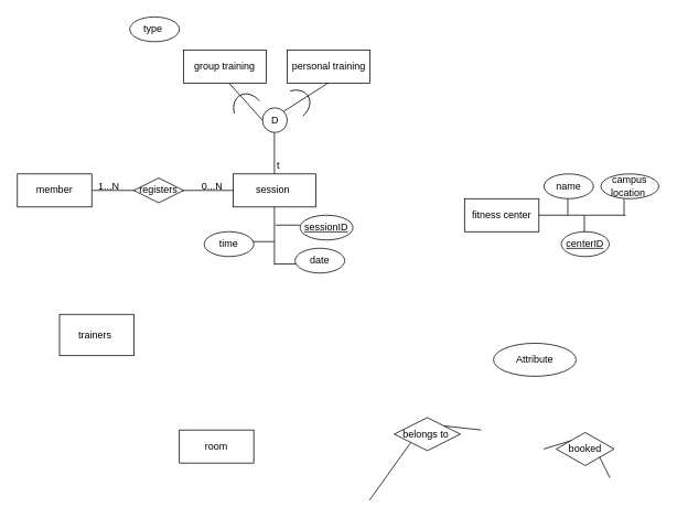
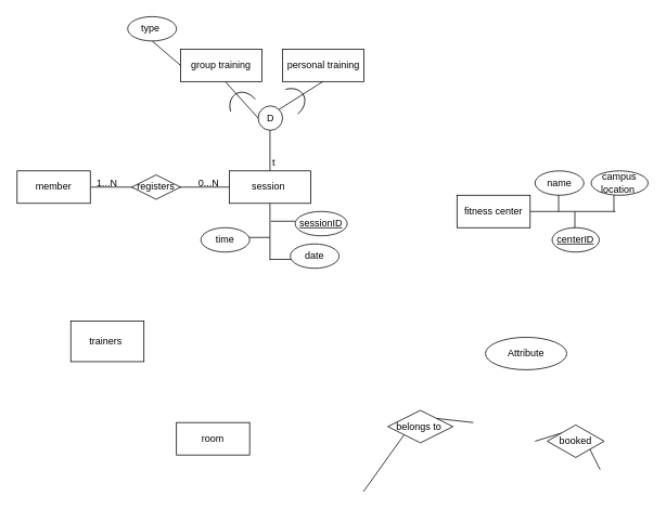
  <mxCell id="0" />
  <mxCell id="1" parent="0" />
  <mxCell id="2" value="member" style="rounded=0;whiteSpace=wrap;html=1;" vertex="1" parent="1"><mxGeometry x="20" y="210" width="90" height="40" as="geometry" /></mxCell>
  <mxCell id="3" value="session&amp;nbsp;" style="whiteSpace=wrap;html=1;" vertex="1" parent="1"><mxGeometry x="281" y="210" width="100" height="40" as="geometry" /></mxCell>
  <mxCell id="4" value="room" style="whiteSpace=wrap;html=1;" vertex="1" parent="1"><mxGeometry x="216" y="520" width="90" height="40" as="geometry" /></mxCell>
- <mxCell id="5" value="trainers&amp;nbsp;&lt;br&gt;" style="whiteSpace=wrap;html=1;" vertex="1" parent="1"><mxGeometry x="71" y="380" width="90" height="50" as="geometry" /></mxCell>
+ <mxCell id="5" value="trainers&amp;nbsp;&lt;br&gt;" style="whiteSpace=wrap;html=1;" vertex="1" parent="1"><mxGeometry x="86" y="395" width="90" height="50" as="geometry" /></mxCell>
  <mxCell id="6" value="" style="endArrow=none;html=1;rounded=0;exitX=1;exitY=0.5;exitDx=0;exitDy=0;entryX=0;entryY=0.5;entryDx=0;entryDy=0;" edge="1" parent="1" target="3"><mxGeometry width="50" height="50" relative="1" as="geometry"><mxPoint x="111" y="230" as="sourcePoint" /><mxPoint x="181" y="210" as="targetPoint" /></mxGeometry></mxCell>
  <mxCell id="7" value="registers" style="shape=rhombus;perimeter=rhombusPerimeter;whiteSpace=wrap;html=1;align=center;" vertex="1" parent="1"><mxGeometry x="161" y="215" width="60" height="30" as="geometry" /></mxCell>
  <mxCell id="8" value="1...N" style="text;html=1;strokeColor=none;fillColor=none;align=center;verticalAlign=middle;whiteSpace=wrap;rounded=0;" vertex="1" parent="1"><mxGeometry x="106" y="210" width="50" height="30" as="geometry" /></mxCell>
  <mxCell id="9" value="0...N" style="text;html=1;strokeColor=none;fillColor=none;align=center;verticalAlign=middle;whiteSpace=wrap;rounded=0;" vertex="1" parent="1"><mxGeometry x="231" y="210" width="50" height="30" as="geometry" /></mxCell>
  <mxCell id="10" value="fitness center" style="rounded=0;whiteSpace=wrap;html=1;" vertex="1" parent="1"><mxGeometry x="561" y="240" width="90" height="40" as="geometry" /></mxCell>
  <mxCell id="11" value="Attribute" style="ellipse;whiteSpace=wrap;html=1;align=center;" vertex="1" parent="1"><mxGeometry x="596" y="415" width="100" height="40" as="geometry" /></mxCell>
  <mxCell id="12" value="&lt;u&gt;centerID&lt;/u&gt;" style="ellipse;whiteSpace=wrap;html=1;align=center;" vertex="1" parent="1"><mxGeometry x="678" y="280" width="58" height="30" as="geometry" /></mxCell>
  <mxCell id="13" value="name" style="ellipse;whiteSpace=wrap;html=1;align=center;" vertex="1" parent="1"><mxGeometry x="657" y="210" width="60" height="30" as="geometry" /></mxCell>
  <mxCell id="14" value="campus location&amp;nbsp;" style="ellipse;whiteSpace=wrap;html=1;align=center;" vertex="1" parent="1"><mxGeometry x="726" y="210" width="70" height="30" as="geometry" /></mxCell>
  <mxCell id="15" value="" style="endArrow=none;html=1;rounded=0;exitX=1;exitY=0.5;exitDx=0;exitDy=0;" edge="1" parent="1" source="10"><mxGeometry width="50" height="50" relative="1" as="geometry"><mxPoint x="686" y="270" as="sourcePoint" /><mxPoint x="756" y="260" as="targetPoint" /></mxGeometry></mxCell>
  <mxCell id="16" value="" style="endArrow=none;html=1;rounded=0;" edge="1" parent="1"><mxGeometry width="50" height="50" relative="1" as="geometry"><mxPoint x="686" y="260" as="sourcePoint" /><mxPoint x="686" y="240" as="targetPoint" /></mxGeometry></mxCell>
  <mxCell id="17" value="" style="endArrow=none;html=1;rounded=0;" edge="1" parent="1"><mxGeometry width="50" height="50" relative="1" as="geometry"><mxPoint x="706" y="280" as="sourcePoint" /><mxPoint x="706" y="260" as="targetPoint" /></mxGeometry></mxCell>
  <mxCell id="18" value="" style="endArrow=none;html=1;rounded=0;" edge="1" parent="1"><mxGeometry width="50" height="50" relative="1" as="geometry"><mxPoint x="754" y="240" as="sourcePoint" /><mxPoint x="754" y="260" as="targetPoint" /></mxGeometry></mxCell>
  <mxCell id="19" value="belongs to&amp;nbsp;" style="shape=rhombus;perimeter=rhombusPerimeter;whiteSpace=wrap;html=1;align=center;" vertex="1" parent="1"><mxGeometry x="476" y="505" width="80" height="40" as="geometry" /></mxCell>
  <mxCell id="20" value="" style="endArrow=none;html=1;rounded=0;entryX=0;entryY=1;entryDx=0;entryDy=0;exitX=1;exitY=0.5;exitDx=0;exitDy=0;" edge="1" parent="1" target="19"><mxGeometry width="50" height="50" relative="1" as="geometry"><mxPoint x="446" y="605" as="sourcePoint" /><mxPoint x="506" y="545" as="targetPoint" /></mxGeometry></mxCell>
  <mxCell id="21" value="" style="endArrow=none;html=1;rounded=0;exitX=1;exitY=0;exitDx=0;exitDy=0;" edge="1" parent="1" source="19"><mxGeometry width="50" height="50" relative="1" as="geometry"><mxPoint x="576" y="535" as="sourcePoint" /><mxPoint x="581" y="520" as="targetPoint" /></mxGeometry></mxCell>
  <mxCell id="22" value="" style="endArrow=none;html=1;rounded=0;exitX=0;exitY=0;exitDx=0;exitDy=0;" edge="1" parent="1" source="23"><mxGeometry width="50" height="50" relative="1" as="geometry"><mxPoint x="692" y="523" as="sourcePoint" /><mxPoint x="657" y="543" as="targetPoint" /></mxGeometry></mxCell>
  <mxCell id="23" value="booked" style="shape=rhombus;perimeter=rhombusPerimeter;whiteSpace=wrap;html=1;align=center;" vertex="1" parent="1"><mxGeometry x="672" y="523" width="70" height="40" as="geometry" /></mxCell>
  <mxCell id="24" value="" style="endArrow=none;html=1;rounded=0;entryX=1;entryY=1;entryDx=0;entryDy=0;" edge="1" parent="1" target="23"><mxGeometry width="50" height="50" relative="1" as="geometry"><mxPoint x="737" y="578" as="sourcePoint" /><mxPoint x="642" y="623" as="targetPoint" /></mxGeometry></mxCell>
  <mxCell id="25" value="" style="endArrow=none;html=1;rounded=0;exitX=0.5;exitY=0;exitDx=0;exitDy=0;" edge="1" parent="1" source="3"><mxGeometry width="50" height="50" relative="1" as="geometry"><mxPoint x="316" y="190" as="sourcePoint" /><mxPoint x="331" y="160" as="targetPoint" /></mxGeometry></mxCell>
  <mxCell id="26" value="D" style="ellipse;whiteSpace=wrap;html=1;aspect=fixed;" vertex="1" parent="1"><mxGeometry x="316.5" y="130" width="30" height="30" as="geometry" /></mxCell>
  <mxCell id="27" value="" style="endArrow=none;html=1;rounded=0;entryX=0;entryY=0.5;entryDx=0;entryDy=0;" edge="1" parent="1" target="26"><mxGeometry width="50" height="50" relative="1" as="geometry"><mxPoint x="276" y="100" as="sourcePoint" /><mxPoint x="356.5" y="155" as="targetPoint" /></mxGeometry></mxCell>
  <mxCell id="28" value="group training" style="whiteSpace=wrap;html=1;" vertex="1" parent="1"><mxGeometry x="221" y="60" width="100" height="40" as="geometry" /></mxCell>
  <mxCell id="29" value="personal training" style="whiteSpace=wrap;html=1;" vertex="1" parent="1"><mxGeometry x="346.5" y="60" width="100" height="40" as="geometry" /></mxCell>
  <mxCell id="30" value="t" style="text;html=1;strokeColor=none;fillColor=none;align=center;verticalAlign=middle;whiteSpace=wrap;rounded=0;" vertex="1" parent="1"><mxGeometry x="306" y="185" width="60" height="30" as="geometry" /></mxCell>
  <mxCell id="31" value="" style="verticalLabelPosition=bottom;verticalAlign=top;html=1;shape=mxgraph.basic.arc;startAngle=0.3;endAngle=0.715;rotation=-210;" vertex="1" parent="1"><mxGeometry x="283" y="112" width="35" height="45" as="geometry" /></mxCell>
  <mxCell id="32" value="" style="endArrow=none;html=1;rounded=0;entryX=1;entryY=0;entryDx=0;entryDy=0;" edge="1" parent="1" target="26"><mxGeometry width="50" height="50" relative="1" as="geometry"><mxPoint x="396" y="100" as="sourcePoint" /><mxPoint x="380.574" y="120.735" as="targetPoint" /></mxGeometry></mxCell>
  <mxCell id="33" value="" style="verticalLabelPosition=bottom;verticalAlign=top;html=1;shape=mxgraph.basic.arc;startAngle=0.3;endAngle=0.715;rotation=-120;" vertex="1" parent="1"><mxGeometry x="335" y="105" width="35" height="45" as="geometry" /></mxCell>
  <mxCell id="34" value="" style="endArrow=none;html=1;rounded=0;entryX=0.5;entryY=1;entryDx=0;entryDy=0;" edge="1" parent="1" target="3"><mxGeometry width="50" height="50" relative="1" as="geometry"><mxPoint x="331" y="320" as="sourcePoint" /><mxPoint x="366" y="290" as="targetPoint" /></mxGeometry></mxCell>
  <mxCell id="35" value="" style="endArrow=none;html=1;rounded=0;" edge="1" parent="1"><mxGeometry width="50" height="50" relative="1" as="geometry"><mxPoint x="332" y="272" as="sourcePoint" /><mxPoint x="362" y="272" as="targetPoint" /></mxGeometry></mxCell>
  <mxCell id="36" value="" style="endArrow=none;html=1;rounded=0;" edge="1" parent="1"><mxGeometry width="50" height="50" relative="1" as="geometry"><mxPoint x="331" y="319" as="sourcePoint" /><mxPoint x="361" y="319" as="targetPoint" /></mxGeometry></mxCell>
  <mxCell id="37" value="" style="endArrow=none;html=1;rounded=0;" edge="1" parent="1"><mxGeometry width="50" height="50" relative="1" as="geometry"><mxPoint x="301" y="292" as="sourcePoint" /><mxPoint x="331" y="292" as="targetPoint" /></mxGeometry></mxCell>
  <mxCell id="38" value="&lt;u&gt;sessionID&lt;/u&gt;" style="ellipse;whiteSpace=wrap;html=1;align=center;" vertex="1" parent="1"><mxGeometry x="362" y="260" width="64" height="30" as="geometry" /></mxCell>
  <mxCell id="39" value="date" style="ellipse;whiteSpace=wrap;html=1;align=center;" vertex="1" parent="1"><mxGeometry x="356" y="300" width="60" height="30" as="geometry" /></mxCell>
  <mxCell id="40" value="time" style="ellipse;whiteSpace=wrap;html=1;align=center;" vertex="1" parent="1"><mxGeometry x="246" y="280" width="60" height="30" as="geometry" /></mxCell>
+ <mxCell id="41" value="" style="endArrow=none;html=1;rounded=0;exitX=0.5;exitY=1;exitDx=0;exitDy=0;entryX=0;entryY=0.5;entryDx=0;entryDy=0;" edge="1" parent="1" source="42" target="28"><mxGeometry width="50" height="50" relative="1" as="geometry"><mxPoint x="186" y="50" as="sourcePoint" /><mxPoint x="176" y="80" as="targetPoint" /></mxGeometry></mxCell>
  <mxCell id="42" value="type&amp;nbsp;" style="ellipse;whiteSpace=wrap;html=1;align=center;" vertex="1" parent="1"><mxGeometry x="156" y="20" width="60" height="30" as="geometry" /></mxCell>
